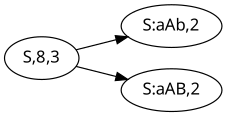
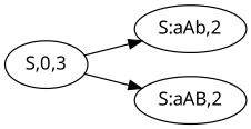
  digraph {
    rankdir=LR
    fontname="Noto Sans"
    node [fontname="Noto Sans"]
    edge [fontname="Noto Sans"]
-   "S,0,3" [label="S,8,3"]
+   "S,0,3"
    "S:aAb,2"
    "S:aAB,2"
    "S,0,3" -> "S:aAb,2"
    "S,0,3" -> "S:aAB,2"
  }
